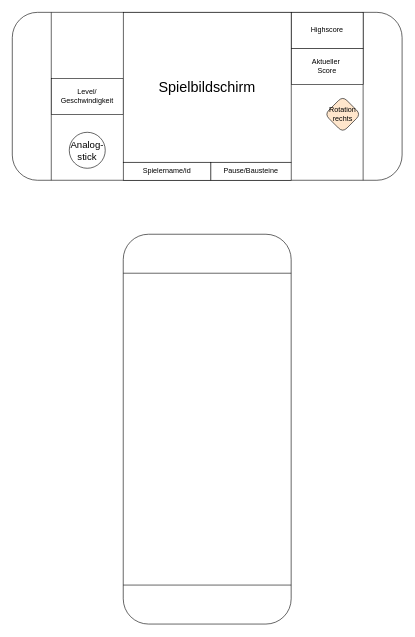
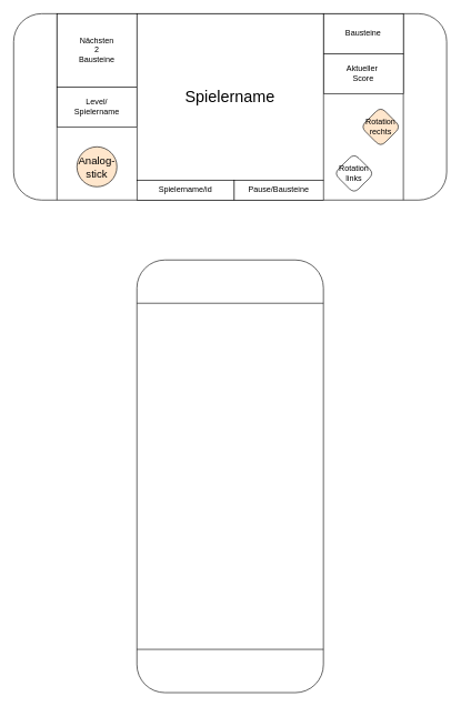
  <mxCell id="0" />
  <mxCell id="1" parent="0" />
  <mxCell id="2" value="" style="shape=process;whiteSpace=wrap;html=1;backgroundOutline=1;rounded=1;" parent="1" vertex="1"><mxGeometry x="20" y="20" width="650" height="280" as="geometry" /></mxCell>
  <mxCell id="3" value="" style="shape=process;whiteSpace=wrap;html=1;backgroundOutline=1;rounded=1;direction=south;" parent="1" vertex="1"><mxGeometry x="205" y="390" width="280" height="650" as="geometry" /></mxCell>
- <mxCell id="4" value="&lt;font size=&quot;3&quot;&gt;Analog-&lt;br&gt;stick&lt;br&gt;&lt;/font&gt;" style="ellipse;whiteSpace=wrap;html=1;aspect=fixed;rounded=1;" parent="1" vertex="1"><mxGeometry x="115" y="220" width="60" height="60" as="geometry" /></mxCell>
+ <mxCell id="4" value="&lt;font size=&quot;3&quot;&gt;Analog-&lt;br&gt;stick&lt;br&gt;&lt;/font&gt;" style="ellipse;whiteSpace=wrap;html=1;aspect=fixed;rounded=1;fillColor=#ffe6cc;" parent="1" vertex="1"><mxGeometry x="115" y="220" width="60" height="60" as="geometry" /></mxCell>
+ <mxCell id="5" value="Rotation&lt;br&gt;links" style="rhombus;whiteSpace=wrap;html=1;rounded=1;" parent="1" vertex="1"><mxGeometry x="501" y="230" width="60" height="60" as="geometry" /></mxCell>
  <mxCell id="6" value="Rotation rechts" style="rhombus;whiteSpace=wrap;html=1;rounded=1;fillColor=#ffe6cc;" parent="1" vertex="1"><mxGeometry x="541" y="160" width="60" height="60" as="geometry" /></mxCell>
- <mxCell id="7" value="Highscore" style="rounded=0;whiteSpace=wrap;html=1;" parent="1" vertex="1"><mxGeometry x="485" y="20" width="120" height="60" as="geometry" /></mxCell>
+ <mxCell id="7" value="Bausteine" style="rounded=0;whiteSpace=wrap;html=1;" parent="1" vertex="1"><mxGeometry x="485" y="20" width="120" height="60" as="geometry" /></mxCell>
+ <mxCell id="8" value="Nächsten&lt;br&gt;2&lt;br&gt;Bausteine" style="rounded=0;whiteSpace=wrap;html=1;" parent="1" vertex="1"><mxGeometry x="85" y="20" width="120" height="110" as="geometry" /></mxCell>
  <mxCell id="9" value="Aktueller&amp;nbsp;&lt;br&gt;Score" style="rounded=0;whiteSpace=wrap;html=1;" parent="1" vertex="1"><mxGeometry x="485" y="80" width="120" height="60" as="geometry" /></mxCell>
- <mxCell id="10" value="Level/&lt;br&gt;Geschwindigkeit" style="rounded=0;whiteSpace=wrap;html=1;" parent="1" vertex="1"><mxGeometry x="85" y="130" width="120" height="60" as="geometry" /></mxCell>
- <mxCell id="11" value="&lt;font style=&quot;font-size: 24px&quot;&gt;Spielbildschirm&lt;/font&gt;" style="rounded=0;whiteSpace=wrap;html=1;" parent="1" vertex="1"><mxGeometry x="205" y="20" width="280" height="250" as="geometry" /></mxCell>
+ <mxCell id="10" value="Level/&lt;br&gt;Spielername" style="rounded=0;whiteSpace=wrap;html=1;" parent="1" vertex="1"><mxGeometry x="85" y="130" width="120" height="60" as="geometry" /></mxCell>
+ <mxCell id="11" value="&lt;font style=&quot;font-size: 24px&quot;&gt;Spielername&lt;/font&gt;" style="rounded=0;whiteSpace=wrap;html=1;" parent="1" vertex="1"><mxGeometry x="205" y="20" width="280" height="250" as="geometry" /></mxCell>
  <mxCell id="12" value="Pause/Bausteine" style="rounded=0;whiteSpace=wrap;html=1;" parent="1" vertex="1"><mxGeometry x="351" y="270" width="134" height="30" as="geometry" /></mxCell>
  <mxCell id="13" value="Spielername/id" style="rounded=0;whiteSpace=wrap;html=1;" parent="1" vertex="1"><mxGeometry x="205" y="270" width="146" height="30" as="geometry" /></mxCell>
